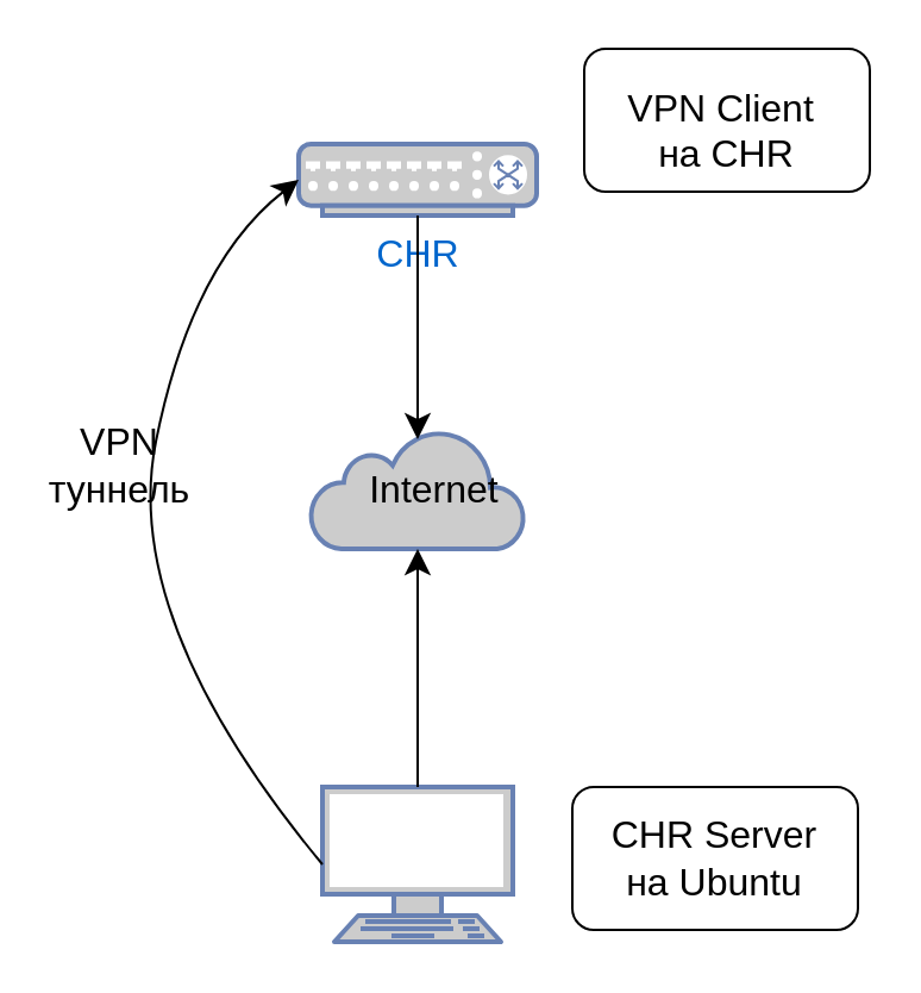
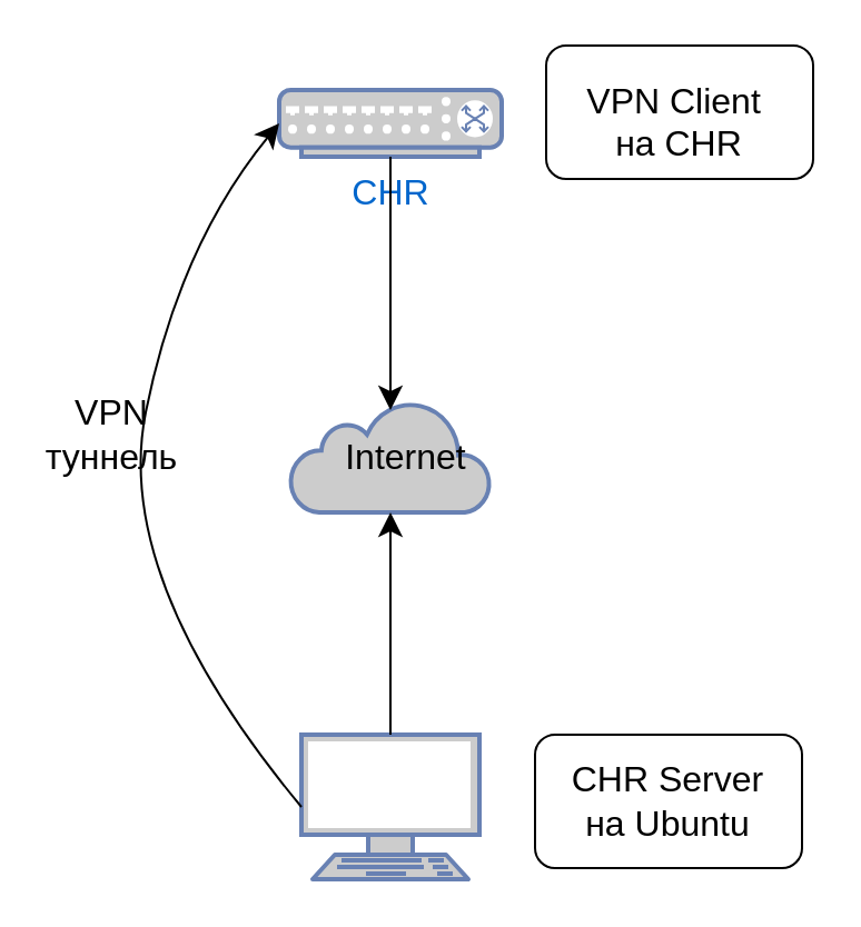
  <mxCell id="0" />
  <mxCell id="1" parent="0" />
  <mxCell id="2" value="" style="rounded=1;whiteSpace=wrap;html=1;fontSize=16;" vertex="1" parent="1"><mxGeometry x="240" y="330" width="120" height="60" as="geometry" /></mxCell>
  <mxCell id="3" value="" style="rounded=1;whiteSpace=wrap;html=1;fontSize=16;" vertex="1" parent="1"><mxGeometry x="245" y="20" width="120" height="60" as="geometry" /></mxCell>
  <mxCell id="4" value="" style="html=1;outlineConnect=0;fillColor=#CCCCCC;strokeColor=#6881B3;gradientColor=none;gradientDirection=north;strokeWidth=2;shape=mxgraph.networks.cloud;fontColor=#ffffff;fontSize=16;" vertex="1" parent="1"><mxGeometry x="130" y="180" width="90" height="50" as="geometry" /></mxCell>
- <mxCell id="5" value="CHR" style="fontColor=#0066CC;verticalAlign=top;verticalLabelPosition=bottom;labelPosition=center;align=center;html=1;outlineConnect=0;fillColor=#CCCCCC;strokeColor=#6881B3;gradientColor=none;gradientDirection=north;strokeWidth=2;shape=mxgraph.networks.switch;fontSize=16;" vertex="1" parent="1"><mxGeometry x="125" y="60" width="100" height="30" as="geometry" /></mxCell>
+ <mxCell id="5" value="CHR" style="fontColor=#0066CC;verticalAlign=top;verticalLabelPosition=bottom;labelPosition=center;align=center;html=1;outlineConnect=0;fillColor=#CCCCCC;strokeColor=#6881B3;gradientColor=none;gradientDirection=north;strokeWidth=2;shape=mxgraph.networks.switch;fontSize=16;" vertex="1" parent="1"><mxGeometry x="125" y="40" width="100" height="30" as="geometry" /></mxCell>
  <mxCell id="6" value="" style="fontColor=#0066CC;verticalAlign=top;verticalLabelPosition=bottom;labelPosition=center;align=center;html=1;outlineConnect=0;fillColor=#CCCCCC;strokeColor=#6881B3;gradientColor=none;gradientDirection=north;strokeWidth=2;shape=mxgraph.networks.terminal;fontSize=16;" vertex="1" parent="1"><mxGeometry x="135" y="330" width="80" height="65" as="geometry" /></mxCell>
  <mxCell id="7" value="" style="endArrow=classic;html=1;rounded=0;fontSize=12;startSize=8;endSize=8;curved=1;exitX=0.5;exitY=1;exitDx=0;exitDy=0;exitPerimeter=0;entryX=0.5;entryY=0.08;entryDx=0;entryDy=0;entryPerimeter=0;" edge="1" parent="1" source="5" target="4"><mxGeometry width="50" height="50" relative="1" as="geometry"><mxPoint x="310" y="330" as="sourcePoint" /><mxPoint x="360" y="280" as="targetPoint" /></mxGeometry></mxCell>
  <mxCell id="8" value="" style="endArrow=classic;html=1;rounded=0;fontSize=12;startSize=8;endSize=8;curved=1;exitX=0.5;exitY=0;exitDx=0;exitDy=0;exitPerimeter=0;" edge="1" parent="1" source="6" target="4"><mxGeometry width="50" height="50" relative="1" as="geometry"><mxPoint x="310" y="330" as="sourcePoint" /><mxPoint x="360" y="280" as="targetPoint" /></mxGeometry></mxCell>
  <mxCell id="9" value="" style="endArrow=classic;html=1;rounded=0;fontSize=12;startSize=8;endSize=8;curved=1;entryX=0;entryY=0.5;entryDx=0;entryDy=0;entryPerimeter=0;exitX=0;exitY=0.5;exitDx=0;exitDy=0;exitPerimeter=0;" edge="1" parent="1" source="6" target="5"><mxGeometry width="50" height="50" relative="1" as="geometry"><mxPoint x="50" y="320" as="sourcePoint" /><mxPoint x="360" y="280" as="targetPoint" /><Array as="points"><mxPoint x="50" y="260" /><mxPoint x="80" y="110" /></Array></mxGeometry></mxCell>
  <mxCell id="10" value="&lt;br&gt;VPN Client&amp;nbsp;&lt;br&gt;на CHR" style="text;html=1;strokeColor=none;fillColor=none;align=center;verticalAlign=middle;whiteSpace=wrap;rounded=0;fontSize=16;" vertex="1" parent="1"><mxGeometry x="245" y="30" width="120" height="30" as="geometry" /></mxCell>
  <mxCell id="11" value="CHR Server&lt;br&gt;на Ubuntu" style="text;html=1;strokeColor=none;fillColor=none;align=center;verticalAlign=middle;whiteSpace=wrap;rounded=0;fontSize=16;" vertex="1" parent="1"><mxGeometry x="255" y="345" width="90" height="30" as="geometry" /></mxCell>
  <mxCell id="12" value="&amp;nbsp;Internet" style="text;html=1;strokeColor=none;fillColor=none;align=center;verticalAlign=middle;whiteSpace=wrap;rounded=0;fontSize=16;" vertex="1" parent="1"><mxGeometry x="150" y="190" width="60" height="30" as="geometry" /></mxCell>
  <mxCell id="13" value="VPN туннель" style="text;html=1;strokeColor=none;fillColor=none;align=center;verticalAlign=middle;whiteSpace=wrap;rounded=0;fontSize=16;" vertex="1" parent="1"><mxGeometry x="20" y="180" width="60" height="30" as="geometry" /></mxCell>
  <mxCell id="14" style="edgeStyle=none;curved=1;rounded=0;orthogonalLoop=1;jettySize=auto;html=1;exitX=0.5;exitY=0;exitDx=0;exitDy=0;fontSize=12;startSize=8;endSize=8;" edge="1" parent="1" source="10" target="10"><mxGeometry relative="1" as="geometry" /></mxCell>
